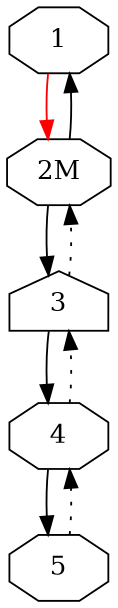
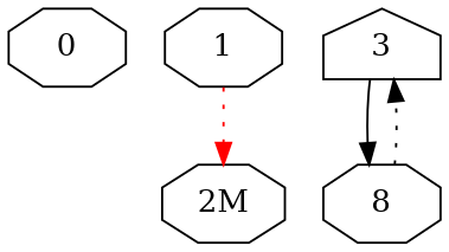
  digraph {
    node [shape=octagon]
    edge [color=black]
+   0
    1
    "2M"
    3 [shape=house]
-   4
-   5
-   1 -> "2M" [color=red]
-   "2M" -> 1
-   "2M" -> 3
-   3 -> "2M" [style=dotted]
+   4 [label=8]
+   1 -> "2M" [color=red style=dotted]
    3 -> 4
    4 -> 3 [style=dotted]
-   4 -> 5
-   5 -> 4 [style=dotted]
  }
